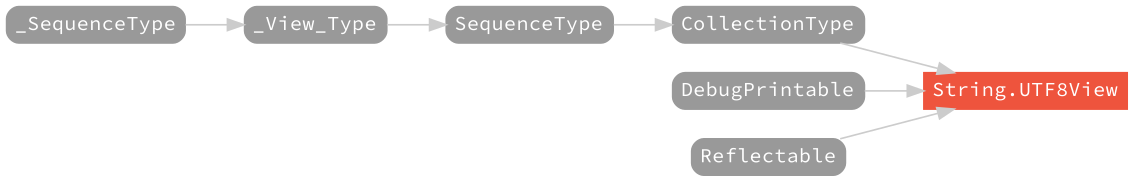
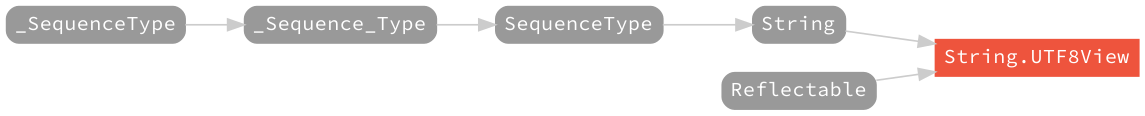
  strict digraph {
    fontname="Source Code Pro"
    rankdir=LR
    node [color="#999999" fillcolor="#999999" fontcolor=white fontname="Source Code Pro" fontsize=12 margin="0.07,0.05" shape=box style="filled,rounded"]
    edge [color="#cccccc" fontname="Source Code Pro"]
    "String.UTF8View" [color="#ee543d" fillcolor="#ee543d" height=0.3 style=filled]
-   CollectionType [height=0.3]
-   DebugPrintable [height=0.3]
+   CollectionType [height=0.3 label=String]
    Reflectable [height=0.3]
    SequenceType [height=0.3]
    _SequenceType [height=0.3]
-   _Sequence_Type [height=0.3 label=_View_Type]
+   _Sequence_Type [height=0.3]
    subgraph sub_1 {
      rank=max
      "String.UTF8View"
    }
    CollectionType -> "String.UTF8View"
-   DebugPrintable -> "String.UTF8View"
    Reflectable -> "String.UTF8View"
    SequenceType -> CollectionType
    _SequenceType -> _Sequence_Type
    _Sequence_Type -> SequenceType
  }
